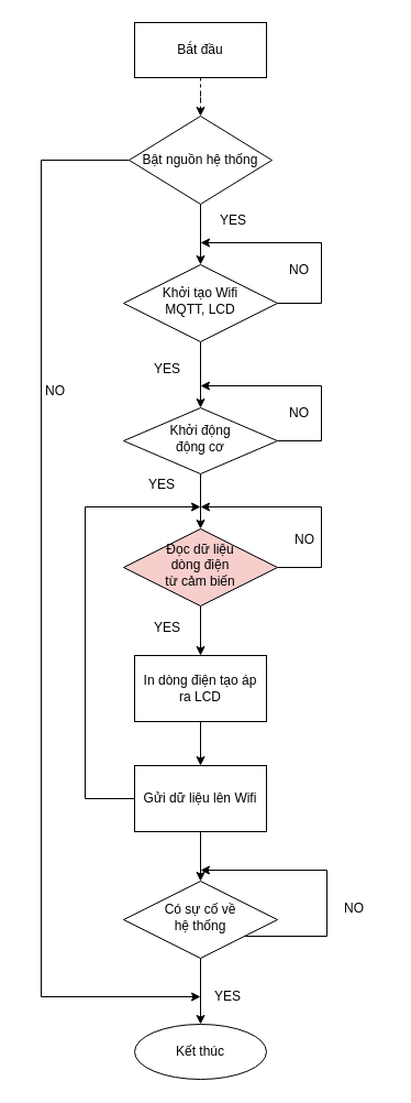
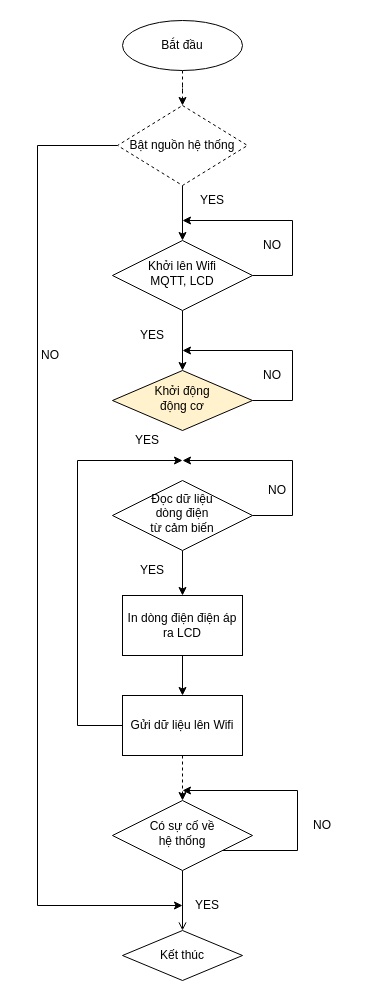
  <mxCell id="0" />
  <mxCell id="1" parent="0" />
  <mxCell id="2" style="edgeStyle=orthogonalEdgeStyle;rounded=0;orthogonalLoop=1;jettySize=auto;html=1;entryX=0.5;entryY=0;entryDx=0;entryDy=0;" edge="1" parent="1" source="4" target="14"><mxGeometry relative="1" as="geometry" /></mxCell>
  <mxCell id="3" style="edgeStyle=orthogonalEdgeStyle;rounded=0;orthogonalLoop=1;jettySize=auto;html=1;" edge="1" parent="1" source="4"><mxGeometry relative="1" as="geometry"><mxPoint x="182" y="220" as="targetPoint" /><Array as="points"><mxPoint x="292" y="275" /><mxPoint x="292" y="220" /><mxPoint x="182" y="220" /></Array></mxGeometry></mxCell>
- <mxCell id="4" value="Khởi tạo Wifi&lt;br&gt;MQTT, LCD" style="rhombus;whiteSpace=wrap;html=1;shadow=0;fontFamily=Helvetica;fontSize=12;align=center;strokeWidth=1;spacing=6;spacingTop=-4;" parent="1" vertex="1"><mxGeometry x="112" y="240" width="140" height="70" as="geometry" /></mxCell>
+ <mxCell id="4" value="Khởi lên Wifi&lt;br&gt;MQTT, LCD" style="rhombus;whiteSpace=wrap;html=1;shadow=0;fontFamily=Helvetica;fontSize=12;align=center;strokeWidth=1;spacing=6;spacingTop=-4;" parent="1" vertex="1"><mxGeometry x="112" y="240" width="140" height="70" as="geometry" /></mxCell>
  <mxCell id="5" style="edgeStyle=orthogonalEdgeStyle;rounded=0;orthogonalLoop=1;jettySize=auto;html=1;" edge="1" parent="1" source="7"><mxGeometry relative="1" as="geometry"><mxPoint x="182" y="595" as="targetPoint" /></mxGeometry></mxCell>
  <mxCell id="6" style="edgeStyle=orthogonalEdgeStyle;rounded=0;orthogonalLoop=1;jettySize=auto;html=1;" edge="1" parent="1" source="7"><mxGeometry relative="1" as="geometry"><mxPoint x="182" y="460" as="targetPoint" /><Array as="points"><mxPoint x="292" y="515" /><mxPoint x="292" y="460" /><mxPoint x="182" y="460" /></Array></mxGeometry></mxCell>
- <mxCell id="7" value="Đọc dữ liệu &lt;br&gt;dòng điện &lt;br&gt;từ cảm biến" style="rhombus;whiteSpace=wrap;html=1;shadow=0;fontFamily=Helvetica;fontSize=12;align=center;strokeWidth=1;spacing=6;spacingTop=-4;fillColor=#f8cecc;" parent="1" vertex="1"><mxGeometry x="112" y="480" width="140" height="70" as="geometry" /></mxCell>
+ <mxCell id="7" value="Đọc dữ liệu &lt;br&gt;dòng điện &lt;br&gt;từ cảm biến" style="rhombus;whiteSpace=wrap;html=1;shadow=0;fontFamily=Helvetica;fontSize=12;align=center;strokeWidth=1;spacing=6;spacingTop=-4;" parent="1" vertex="1"><mxGeometry x="112" y="480" width="140" height="70" as="geometry" /></mxCell>
  <mxCell id="8" style="edgeStyle=orthogonalEdgeStyle;rounded=0;orthogonalLoop=1;jettySize=auto;html=1;entryX=0.5;entryY=0;entryDx=0;entryDy=0;dashed=1;" edge="1" parent="1" source="9" target="33"><mxGeometry relative="1" as="geometry" /></mxCell>
- <mxCell id="9" value="Bắt đầu" style="whiteSpace=wrap;html=1;rounded=0;" parent="1" vertex="1"><mxGeometry x="122" y="20" width="120" height="50" as="geometry" /></mxCell>
+ <mxCell id="9" value="Bắt đầu" style="ellipse;whiteSpace=wrap;html=1;" parent="1" vertex="1"><mxGeometry x="122" y="20" width="120" height="50" as="geometry" /></mxCell>
  <mxCell id="10" value="YES" style="text;html=1;strokeColor=none;fillColor=none;align=center;verticalAlign=middle;whiteSpace=wrap;rounded=0;" parent="1" vertex="1"><mxGeometry x="177" y="890" width="60" height="30" as="geometry" /></mxCell>
  <mxCell id="11" value="NO" style="text;html=1;strokeColor=none;fillColor=none;align=center;verticalAlign=middle;whiteSpace=wrap;rounded=0;" parent="1" vertex="1"><mxGeometry x="242" y="230" width="60" height="30" as="geometry" /></mxCell>
  <mxCell id="12" style="edgeStyle=orthogonalEdgeStyle;rounded=0;orthogonalLoop=1;jettySize=auto;html=1;" edge="1" parent="1" source="14"><mxGeometry relative="1" as="geometry"><mxPoint x="182" y="350" as="targetPoint" /><Array as="points"><mxPoint x="292" y="400" /><mxPoint x="292" y="350" /></Array></mxGeometry></mxCell>
- <mxCell id="13" style="edgeStyle=orthogonalEdgeStyle;rounded=0;orthogonalLoop=1;jettySize=auto;html=1;entryX=0.5;entryY=0;entryDx=0;entryDy=0;" edge="1" parent="1" source="14" target="7"><mxGeometry relative="1" as="geometry" /></mxCell>
- <mxCell id="14" value="Khởi động &lt;br&gt;động cơ" style="rhombus;whiteSpace=wrap;html=1;shadow=0;fontFamily=Helvetica;fontSize=12;align=center;strokeWidth=1;spacing=6;spacingTop=-4;" vertex="1" parent="1"><mxGeometry x="112" y="370" width="140" height="60" as="geometry" /></mxCell>
+ <mxCell id="14" value="Khởi động &lt;br&gt;động cơ" style="rhombus;whiteSpace=wrap;html=1;shadow=0;fontFamily=Helvetica;fontSize=12;align=center;strokeWidth=1;spacing=6;spacingTop=-4;fillColor=#fff2cc;" vertex="1" parent="1"><mxGeometry x="112" y="370" width="140" height="60" as="geometry" /></mxCell>
  <mxCell id="15" style="edgeStyle=orthogonalEdgeStyle;rounded=0;orthogonalLoop=1;jettySize=auto;html=1;entryX=0.5;entryY=0;entryDx=0;entryDy=0;" edge="1" parent="1" source="16" target="19"><mxGeometry relative="1" as="geometry" /></mxCell>
- <mxCell id="16" value="In dòng điện tạo áp&lt;br&gt;ra LCD" style="rounded=0;whiteSpace=wrap;html=1;" vertex="1" parent="1"><mxGeometry x="122" y="595" width="120" height="60" as="geometry" /></mxCell>
- <mxCell id="17" style="edgeStyle=orthogonalEdgeStyle;rounded=0;orthogonalLoop=1;jettySize=auto;html=1;entryX=0.5;entryY=0;entryDx=0;entryDy=0;" edge="1" parent="1" source="19" target="22"><mxGeometry relative="1" as="geometry" /></mxCell>
+ <mxCell id="16" value="In dòng điện điện áp&lt;br&gt;ra LCD" style="rounded=0;whiteSpace=wrap;html=1;" vertex="1" parent="1"><mxGeometry x="122" y="595" width="120" height="60" as="geometry" /></mxCell>
+ <mxCell id="17" style="edgeStyle=orthogonalEdgeStyle;rounded=0;orthogonalLoop=1;jettySize=auto;html=1;entryX=0.5;entryY=0;entryDx=0;entryDy=0;dashed=1;" edge="1" parent="1" source="19" target="22"><mxGeometry relative="1" as="geometry" /></mxCell>
  <mxCell id="18" style="edgeStyle=orthogonalEdgeStyle;rounded=0;orthogonalLoop=1;jettySize=auto;html=1;" edge="1" parent="1" source="19"><mxGeometry relative="1" as="geometry"><mxPoint x="182" y="460" as="targetPoint" /><Array as="points"><mxPoint x="77" y="725" /><mxPoint x="77" y="460" /></Array></mxGeometry></mxCell>
  <mxCell id="19" value="&lt;span style=&quot;&quot;&gt;Gửi dữ liệu lên Wifi&lt;/span&gt;" style="rounded=0;whiteSpace=wrap;html=1;" vertex="1" parent="1"><mxGeometry x="122" y="695" width="120" height="60" as="geometry" /></mxCell>
  <mxCell id="20" style="edgeStyle=orthogonalEdgeStyle;rounded=0;orthogonalLoop=1;jettySize=auto;html=1;" edge="1" parent="1" source="22"><mxGeometry relative="1" as="geometry"><mxPoint x="182" y="790" as="targetPoint" /><Array as="points"><mxPoint x="297" y="850" /><mxPoint x="297" y="790" /></Array></mxGeometry></mxCell>
- <mxCell id="21" style="edgeStyle=orthogonalEdgeStyle;rounded=0;orthogonalLoop=1;jettySize=auto;html=1;entryX=0.5;entryY=0;entryDx=0;entryDy=0;" edge="1" parent="1" source="22" target="23"><mxGeometry relative="1" as="geometry" /></mxCell>
+ <mxCell id="21" style="edgeStyle=orthogonalEdgeStyle;rounded=0;orthogonalLoop=1;jettySize=auto;html=1;entryX=0.5;entryY=0;entryDx=0;entryDy=0;endArrow=open;" edge="1" parent="1" source="22" target="23"><mxGeometry relative="1" as="geometry" /></mxCell>
  <mxCell id="22" value="Có sự cố về &lt;br&gt;hệ thống" style="rhombus;whiteSpace=wrap;html=1;shadow=0;fontFamily=Helvetica;fontSize=12;align=center;strokeWidth=1;spacing=6;spacingTop=-4;" vertex="1" parent="1"><mxGeometry x="112" y="800" width="140" height="70" as="geometry" /></mxCell>
- <mxCell id="23" value="Kết thúc" style="ellipse;whiteSpace=wrap;html=1;" vertex="1" parent="1"><mxGeometry x="122" y="930" width="120" height="50" as="geometry" /></mxCell>
+ <mxCell id="23" value="Kết thúc" style="rhombus;whiteSpace=wrap;html=1;" vertex="1" parent="1"><mxGeometry x="122" y="930" width="120" height="50" as="geometry" /></mxCell>
  <mxCell id="24" value="NO" style="text;html=1;strokeColor=none;fillColor=none;align=center;verticalAlign=middle;whiteSpace=wrap;rounded=0;" vertex="1" parent="1"><mxGeometry x="242" y="360" width="60" height="30" as="geometry" /></mxCell>
  <mxCell id="25" value="NO" style="text;html=1;strokeColor=none;fillColor=none;align=center;verticalAlign=middle;whiteSpace=wrap;rounded=0;" vertex="1" parent="1"><mxGeometry x="247" y="475" width="60" height="30" as="geometry" /></mxCell>
  <mxCell id="26" value="NO" style="text;html=1;strokeColor=none;fillColor=none;align=center;verticalAlign=middle;whiteSpace=wrap;rounded=0;" vertex="1" parent="1"><mxGeometry x="292" y="810" width="60" height="30" as="geometry" /></mxCell>
  <mxCell id="27" value="&lt;span style=&quot;color: rgba(0, 0, 0, 0); font-family: monospace; font-size: 0px; text-align: start;&quot;&gt;%3CmxGraphModel%3E%3Croot%3E%3CmxCell%20id%3D%220%22%2F%3E%3CmxCell%20id%3D%221%22%20parent%3D%220%22%2F%3E%3CmxCell%20id%3D%222%22%20value%3D%22YES%22%20style%3D%22text%3Bhtml%3D1%3BstrokeColor%3Dnone%3BfillColor%3Dnone%3Balign%3Dcenter%3BverticalAlign%3Dmiddle%3BwhiteSpace%3Dwrap%3Brounded%3D0%3B%22%20vertex%3D%221%22%20parent%3D%221%22%3E%3CmxGeometry%20x%3D%22160%22%20y%3D%22855%22%20width%3D%2260%22%20height%3D%2230%22%20as%3D%22geometry%22%2F%3E%3C%2FmxCell%3E%3C%2Froot%3E%3C%2FmxGraphModel%3E&lt;/span&gt;" style="text;html=1;align=center;verticalAlign=middle;resizable=0;points=[];autosize=1;strokeColor=none;fillColor=none;" vertex="1" parent="1"><mxGeometry x="80" y="443" width="15" height="25" as="geometry" /></mxCell>
  <mxCell id="28" value="YES" style="text;html=1;strokeColor=none;fillColor=none;align=center;verticalAlign=middle;whiteSpace=wrap;rounded=0;" vertex="1" parent="1"><mxGeometry x="122" y="555" width="60" height="30" as="geometry" /></mxCell>
  <mxCell id="29" value="YES" style="text;html=1;strokeColor=none;fillColor=none;align=center;verticalAlign=middle;whiteSpace=wrap;rounded=0;" vertex="1" parent="1"><mxGeometry x="117" y="425" width="60" height="30" as="geometry" /></mxCell>
  <mxCell id="30" value="YES" style="text;html=1;strokeColor=none;fillColor=none;align=center;verticalAlign=middle;whiteSpace=wrap;rounded=0;" vertex="1" parent="1"><mxGeometry x="122" y="320" width="60" height="30" as="geometry" /></mxCell>
  <mxCell id="31" style="edgeStyle=orthogonalEdgeStyle;rounded=0;orthogonalLoop=1;jettySize=auto;html=1;entryX=0.5;entryY=0;entryDx=0;entryDy=0;" edge="1" parent="1" source="33" target="4"><mxGeometry relative="1" as="geometry" /></mxCell>
  <mxCell id="32" style="edgeStyle=orthogonalEdgeStyle;rounded=0;orthogonalLoop=1;jettySize=auto;html=1;" edge="1" parent="1" source="33"><mxGeometry relative="1" as="geometry"><mxPoint x="182" y="905" as="targetPoint" /><Array as="points"><mxPoint x="37" y="145" /><mxPoint x="37" y="905" /></Array></mxGeometry></mxCell>
- <mxCell id="33" value="Bật nguồn hệ thống" style="rhombus;whiteSpace=wrap;html=1;" vertex="1" parent="1"><mxGeometry x="117" y="105" width="130" height="80" as="geometry" /></mxCell>
+ <mxCell id="33" value="Bật nguồn hệ thống" style="rhombus;whiteSpace=wrap;html=1;dashed=1;" vertex="1" parent="1"><mxGeometry x="117" y="105" width="130" height="80" as="geometry" /></mxCell>
  <mxCell id="34" value="YES" style="text;html=1;strokeColor=none;fillColor=none;align=center;verticalAlign=middle;whiteSpace=wrap;rounded=0;" vertex="1" parent="1"><mxGeometry x="182" y="185" width="60" height="30" as="geometry" /></mxCell>
  <mxCell id="35" value="NO" style="text;html=1;strokeColor=none;fillColor=none;align=center;verticalAlign=middle;whiteSpace=wrap;rounded=0;" vertex="1" parent="1"><mxGeometry x="20" y="340" width="60" height="30" as="geometry" /></mxCell>
